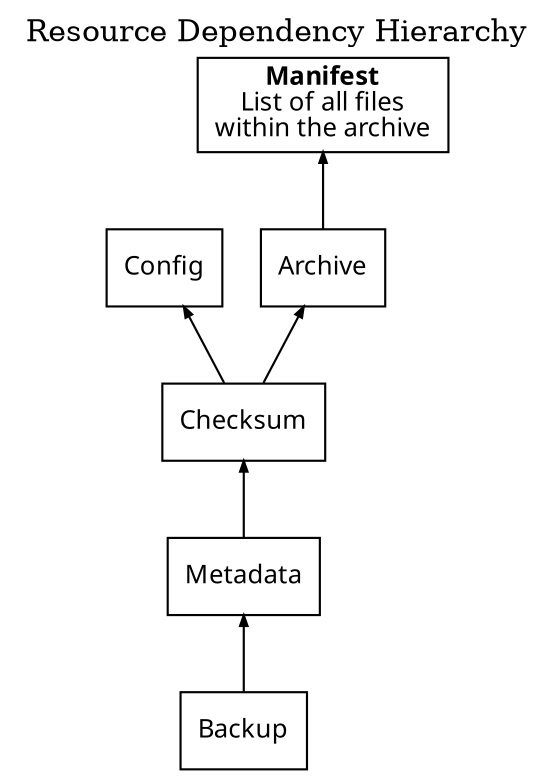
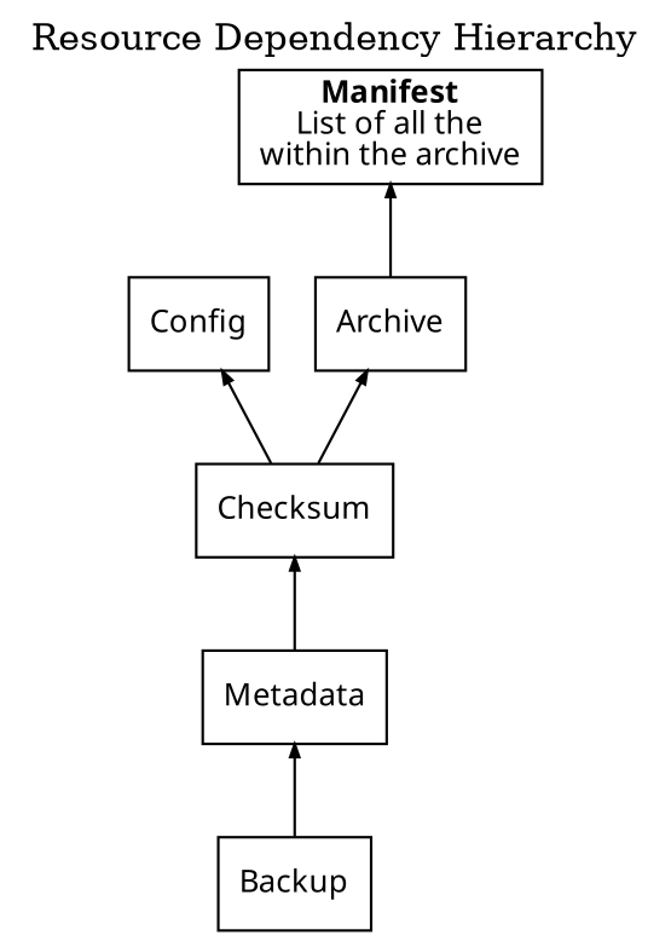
  digraph {
    label="Resource Dependency Hierarchy"
    labelloc=t
    rankdir=BT
    node [fontname="Rive Pixel" fontsize=12 shape=box]
    edge [arrowsize=0.5 fontname="Rive Pixel" fontsize=12]
-   n1 [label=<<b>Manifest</b><br/>List of all files<br/>within the archive>]
+   n1 [label=<<b>Manifest</b><br/>List of all the<br/>within the archive>]
    Backup
    Metadata
    Checksum
    Config
    Archive
    Backup -> Metadata
    Metadata -> Checksum
    Checksum -> Config
    Checksum -> Archive
    Archive -> n1
  }
